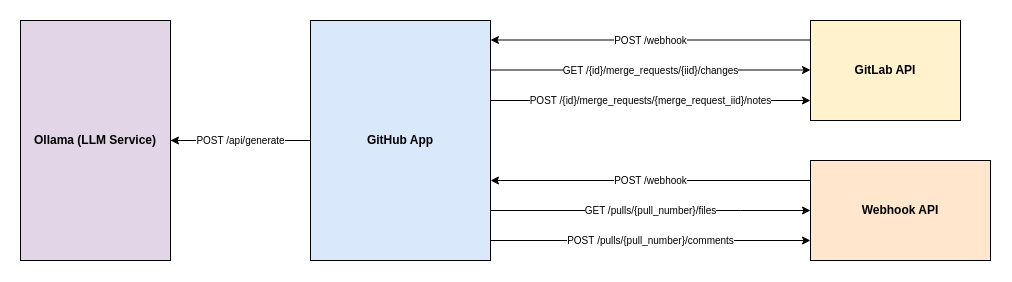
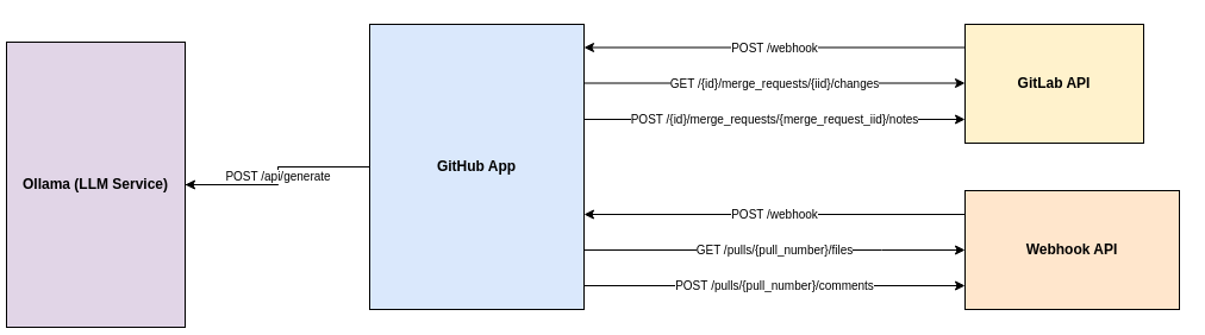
  <mxCell id="0" />
  <mxCell id="1" parent="0" />
  <mxCell id="2" value="&lt;b&gt;GitHub App&lt;/b&gt;" style="shape=rectangle;whiteSpace=wrap;html=1;fontSize=12;strokeColor=#000000;fillColor=#DAE8FC;" parent="1" vertex="1"><mxGeometry x="310" y="20" width="180" height="240" as="geometry" /></mxCell>
- <mxCell id="3" value="&lt;b&gt;Ollama (LLM Service)&lt;/b&gt;" style="shape=rectangle;whiteSpace=wrap;html=1;fontSize=12;strokeColor=#000000;fillColor=#E1D5E7;" parent="1" vertex="1"><mxGeometry x="20" y="20" width="150" height="240" as="geometry" /></mxCell>
+ <mxCell id="3" value="&lt;b&gt;Ollama (LLM Service)&lt;/b&gt;" style="shape=rectangle;whiteSpace=wrap;html=1;fontSize=12;strokeColor=#000000;fillColor=#E1D5E7;" parent="1" vertex="1"><mxGeometry x="5" y="35" width="150" height="240" as="geometry" /></mxCell>
  <mxCell id="4" value="&lt;b&gt;Webhook API&lt;/b&gt;" style="shape=rectangle;whiteSpace=wrap;html=1;fontSize=12;strokeColor=#000000;fillColor=#FFE6CC;" parent="1" vertex="1"><mxGeometry x="810" y="160" width="180" height="100" as="geometry" /></mxCell>
  <mxCell id="5" value="&lt;b&gt;GitLab API&lt;/b&gt;" style="shape=rectangle;whiteSpace=wrap;html=1;fontSize=12;strokeColor=#000000;fillColor=#FFF2CC;" parent="1" vertex="1"><mxGeometry x="810" y="20" width="150" height="100" as="geometry" /></mxCell>
  <mxCell id="6" value="REST Request" style="edgeStyle=elbowEdgeStyle;rounded=0;endArrow=classic;html=1;fontSize=10;" parent="1" source="2" target="3" edge="1"><mxGeometry relative="1" as="geometry" /></mxCell>
  <mxCell id="7" value="GET /pulls/{pull_number}/files" style="edgeStyle=elbowEdgeStyle;rounded=0;endArrow=classic;html=1;fontSize=10;elbow=vertical;" parent="1" source="2" target="4" edge="1"><mxGeometry relative="1" as="geometry"><mxPoint x="330" y="100" as="sourcePoint" /><mxPoint x="110" y="100" as="targetPoint" /><Array as="points"><mxPoint x="740" y="210" /><mxPoint x="630" y="180" /></Array></mxGeometry></mxCell>
  <mxCell id="8" value="GET /{id}/merge_requests/{iid}/changes" style="edgeStyle=elbowEdgeStyle;rounded=0;endArrow=classic;html=1;fontSize=10;" parent="1" source="2" target="5" edge="1"><mxGeometry relative="1" as="geometry"><mxPoint x="490" y="69.5" as="sourcePoint" /><mxPoint x="810" y="69.5" as="targetPoint" /><Array as="points"><mxPoint x="625" y="69.5" /></Array></mxGeometry></mxCell>
  <mxCell id="9" value="&lt;span style=&quot;font-weight: normal;&quot;&gt;POST /api/generate&lt;/span&gt;" style="edgeStyle=elbowEdgeStyle;rounded=0;dashed=1;endArrow=none;html=1;fontSize=10;startFill=0;fontStyle=1" parent="1" source="3" target="2" edge="1"><mxGeometry relative="1" as="geometry" /></mxCell>
  <mxCell id="10" value="POST&amp;nbsp;/pulls/{pull_number}/comments" style="edgeStyle=elbowEdgeStyle;rounded=0;endArrow=classic;html=1;fontSize=10;" parent="1" source="2" target="4" edge="1"><mxGeometry relative="1" as="geometry"><mxPoint x="320" y="140" as="sourcePoint" /><mxPoint x="110" y="130" as="targetPoint" /><Array as="points"><mxPoint x="670" y="240" /></Array></mxGeometry></mxCell>
  <mxCell id="11" value="POST /{id}/merge_requests/{merge_request_iid}/notes" style="edgeStyle=elbowEdgeStyle;rounded=0;endArrow=classic;html=1;fontSize=10;" parent="1" source="2" target="5" edge="1"><mxGeometry relative="1" as="geometry"><mxPoint x="490" y="100" as="sourcePoint" /><mxPoint x="810" y="100" as="targetPoint" /><Array as="points"><mxPoint x="630" y="100" /></Array></mxGeometry></mxCell>
  <mxCell id="12" value="POST /webhook" style="edgeStyle=elbowEdgeStyle;rounded=0;endArrow=classic;html=1;fontSize=10;" edge="1" parent="1" source="5" target="2"><mxGeometry relative="1" as="geometry"><mxPoint x="490" y="40" as="sourcePoint" /><mxPoint x="810" y="40" as="targetPoint" /><Array as="points"><mxPoint x="625" y="39.5" /></Array></mxGeometry></mxCell>
  <mxCell id="13" value="POST /webhook" style="edgeStyle=elbowEdgeStyle;rounded=0;endArrow=classic;html=1;fontSize=10;" edge="1" parent="1"><mxGeometry relative="1" as="geometry"><mxPoint x="810" y="180" as="sourcePoint" /><mxPoint x="490" y="180" as="targetPoint" /><Array as="points"><mxPoint x="625" y="179.5" /></Array></mxGeometry></mxCell>
